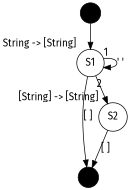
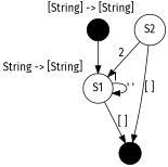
  digraph {
    root=start
    fontname="Fira Sans"
    node [shape=circle fontname="Fira Sans"]
    edge [fontname="Fira Sans"]
    S0 [fillcolor=black fixedsize=1 style=filled width=.4]
    S1 [xlabel="String -> [String]"]
    end [fillcolor=black fixedsize=1 style=filled width=.4]
    S2 [xlabel="[String] -> [String]"]
    S0 -> S1
    S1 -> S1 [label="' '" xlabel=1]
    S1 -> end [label="[ ]"]
-   S1 -> S2 [xlabel=2]
+   S2 -> S1 [xlabel=2]
    S2 -> end [label="[ ]"]
  }
